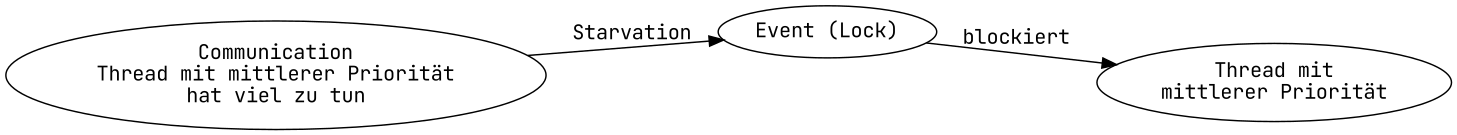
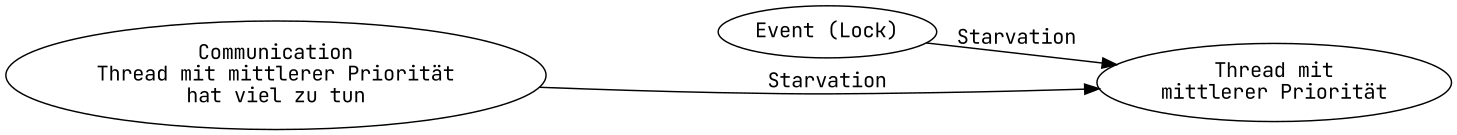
  digraph {
    fontname="JetBrains Mono"
    rankdir=LR
    node [fontname="JetBrains Mono"]
    edge [fontname="JetBrains Mono"]
    n1 [label="Event (Lock)"]
    n2 [label="Thread mit\nmittlerer Priorität"]
    n3 [label="Communication\nThread mit mittlerer Priorität\nhat viel zu tun"]
-   n1 -> n2 [label=blockiert]
-   n3 -> n1 [label=Starvation]
+   n1 -> n2 [label=Starvation]
+   n3 -> n2 [label=Starvation]
  }
